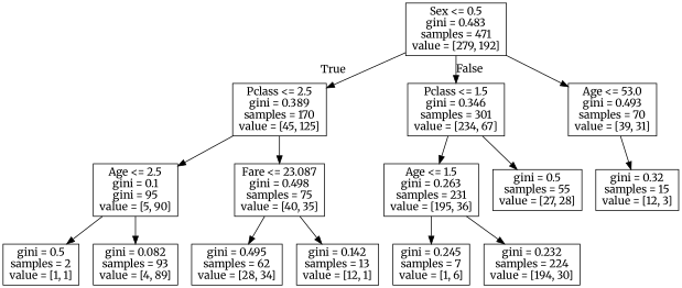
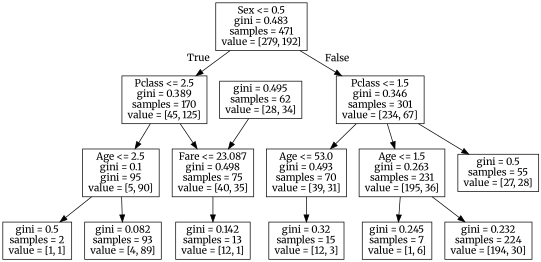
  digraph {
    fontname=Merriweather
    node [fontname=Merriweather shape=box]
    edge [fontname=Merriweather]
    n1 [label="Sex <= 0.5\ngini = 0.483\nsamples = 471\nvalue = [279, 192]"]
    n2 [label="Pclass <= 2.5\ngini = 0.389\nsamples = 170\nvalue = [45, 125]"]
    n3 [label="Pclass <= 1.5\ngini = 0.346\nsamples = 301\nvalue = [234, 67]"]
    n4 [label="Age <= 2.5\ngini = 0.1\ngini = 95\nvalue = [5, 90]"]
    n5 [label="Fare <= 23.087\ngini = 0.498\nsamples = 75\nvalue = [40, 35]"]
    n6 [label="Age <= 53.0\ngini = 0.493\nsamples = 70\nvalue = [39, 31]"]
    n7 [label="Age <= 1.5\ngini = 0.263\nsamples = 231\nvalue = [195, 36]"]
    n8 [label="gini = 0.5\nsamples = 55\nvalue = [27, 28]"]
    n9 [label="gini = 0.5\nsamples = 2\nvalue = [1, 1]"]
    n10 [label="gini = 0.082\nsamples = 93\nvalue = [4, 89]"]
    n11 [label="gini = 0.495\nsamples = 62\nvalue = [28, 34]"]
    n12 [label="gini = 0.142\nsamples = 13\nvalue = [12, 1]"]
    n13 [label="gini = 0.32\nsamples = 15\nvalue = [12, 3]"]
    n14 [label="gini = 0.245\nsamples = 7\nvalue = [1, 6]"]
    n15 [label="gini = 0.232\nsamples = 224\nvalue = [194, 30]"]
    n1 -> n2 [headlabel=True labelangle=45 labeldistance=2.5]
    n1 -> n3 [headlabel=False labelangle=-45 labeldistance=2.5]
    n2 -> n4
    n2 -> n5
-   n1 -> n6
+   n3 -> n6
    n3 -> n7
    n3 -> n8
    n4 -> n9
    n4 -> n10
-   n5 -> n11
+   n11 -> n5
    n5 -> n12
    n6 -> n13
    n7 -> n14
    n7 -> n15
  }
